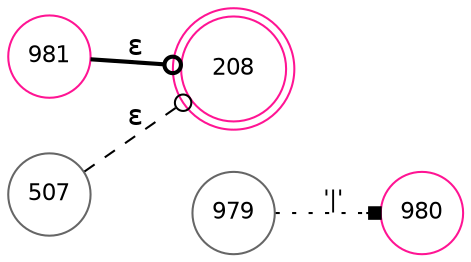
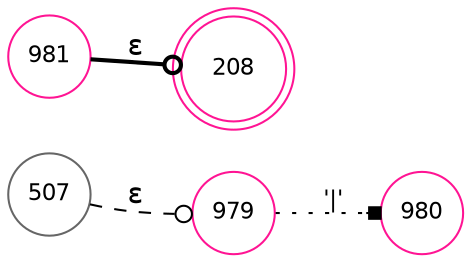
  digraph {
    fontname="DejaVu Sans"
    rankdir=LR
    node [color=deeppink fixedsize=true fontname="DejaVu Sans" fontsize=11 shape=circle peripheries=1]
    edge [arrowhead=odot fontname="DejaVu Sans"]
    n1 [label=208 shape=doublecircle width=.6 peripheries=""]
-   n2 [color=gray40 label=979 width=.55]
+   n2 [label=979 width=.55]
    n3 [label=980 width=.55]
    n4 [label=981 width=.55]
    n5 [color=gray40 label=507 width=.55]
    n2 -> n3 [arrowhead=box arrowsize=.7 fontsize=11 label="'|'" style=dotted]
    n4 -> n1 [label="&epsilon;" style=bold]
-   n5 -> n1 [label="&epsilon;" style=dashed]
+   n5 -> n2 [label="&epsilon;" style=dashed]
  }
